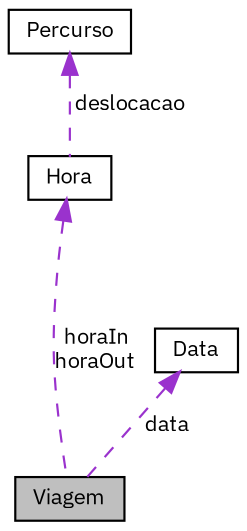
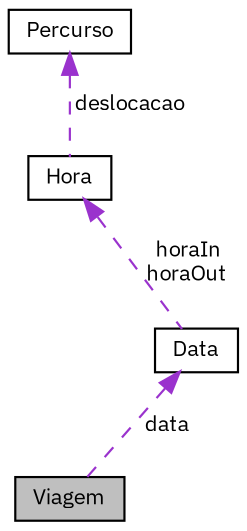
  digraph {
    fontname="IBM Plex Sans"
    node [color=black fillcolor=white fontname="IBM Plex Sans" fontsize=10 shape=record style=filled]
    edge [color=darkorchid3 dir=back fontname="IBM Plex Sans" fontsize=10 labelfontname=Helvetica labelfontsize=10 style=dashed]
    n1 [fillcolor=grey75 fontcolor=black height=0.2 label=Viagem width=0.4]
    n2 [height=0.2 label=Hora width=0.4]
    n3 [height=0.2 label=Data width=0.4]
    n4 [height=0.2 label=Percurso width=0.4]
-   n2 -> n1 [label=" horaIn\nhoraOut"]
+   n2 -> n3 [label=" horaIn\nhoraOut"]
    n3 -> n1 [label=" data"]
    n4 -> n2 [label=" deslocacao"]
  }
